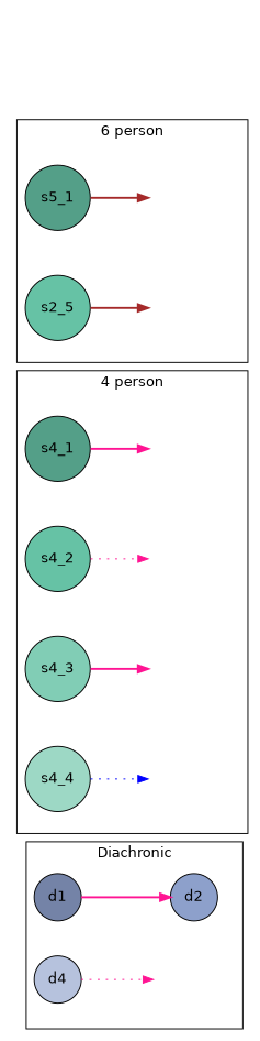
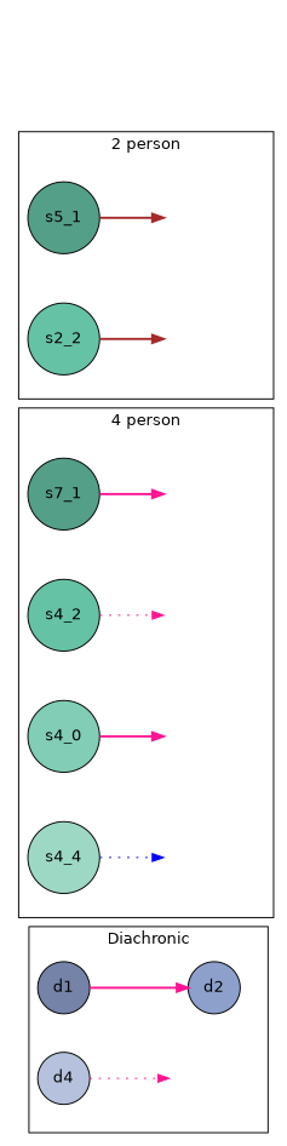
  digraph {
    fontname=helvetica
    labelloc=t
    rankdir=LR
    node [fontname=helvetica shape=circle style=filled]
    edge [color=deeppink fontname=helvetica style=bold]
    d1 [fillcolor="#7483A7"]
    d2 [fillcolor="#8DA0CB"]
    d4 [fillcolor="#B6C2DD"]
    dinv1 [style=invis width=0]
-   s4_1 [fillcolor="#549F88"]
+   s4_1 [fillcolor="#549F88" label=s7_1]
    s4_2 [fillcolor="#66C2A5"]
-   s4_3 [fillcolor="#81CDB5"]
+   s4_3 [fillcolor="#81CDB5" label=s4_0]
    s4_4 [fillcolor="#9DD8C5"]
    s4inv1 [style=invis width=0.2]
    s4inv2 [style=invis width=0.2]
    s4inv3 [style=invis width=0.2]
    s4inv4 [style=invis width=0.2]
    n13 [fillcolor="#549F88" label=s5_1]
-   s2_2 [fillcolor="#66C2A5" label=s2_5]
+   s2_2 [fillcolor="#66C2A5"]
    s2inv1 [style=invis width=0.2]
    s2inv2 [style=invis width=0.2]
    soloinv2 [style=invis width=0]
    subgraph cluster_1 {
      label=Diachronic
      d1
      d2
      d4
      dinv1
    }
    subgraph cluster_2 {
      label="4 person"
      s4inv1
      s4inv2
      s4inv3
      s4inv4
      subgraph sub_3 {
        label="4 person"
        rank=same
        s4_1
        s4_2
        s4_3
        s4_4
      }
    }
    subgraph cluster_4 {
-     label="6 person"
+     label="2 person"
      s2inv1
      s2inv2
      subgraph sub_5 {
        label="2 person"
        rank=same
        n13
        s2_2
      }
    }
    d1 -> d2
    d4 -> dinv1 [style=dotted]
    s4_1 -> s4inv1
    s4_2 -> s4inv2 [style=dotted]
    s4_3 -> s4inv3
    s4_4 -> s4inv4 [color=blue style=dotted]
    n13 -> s2inv1 [color=brown]
    s2_2 -> s2inv2 [color=brown]
  }
